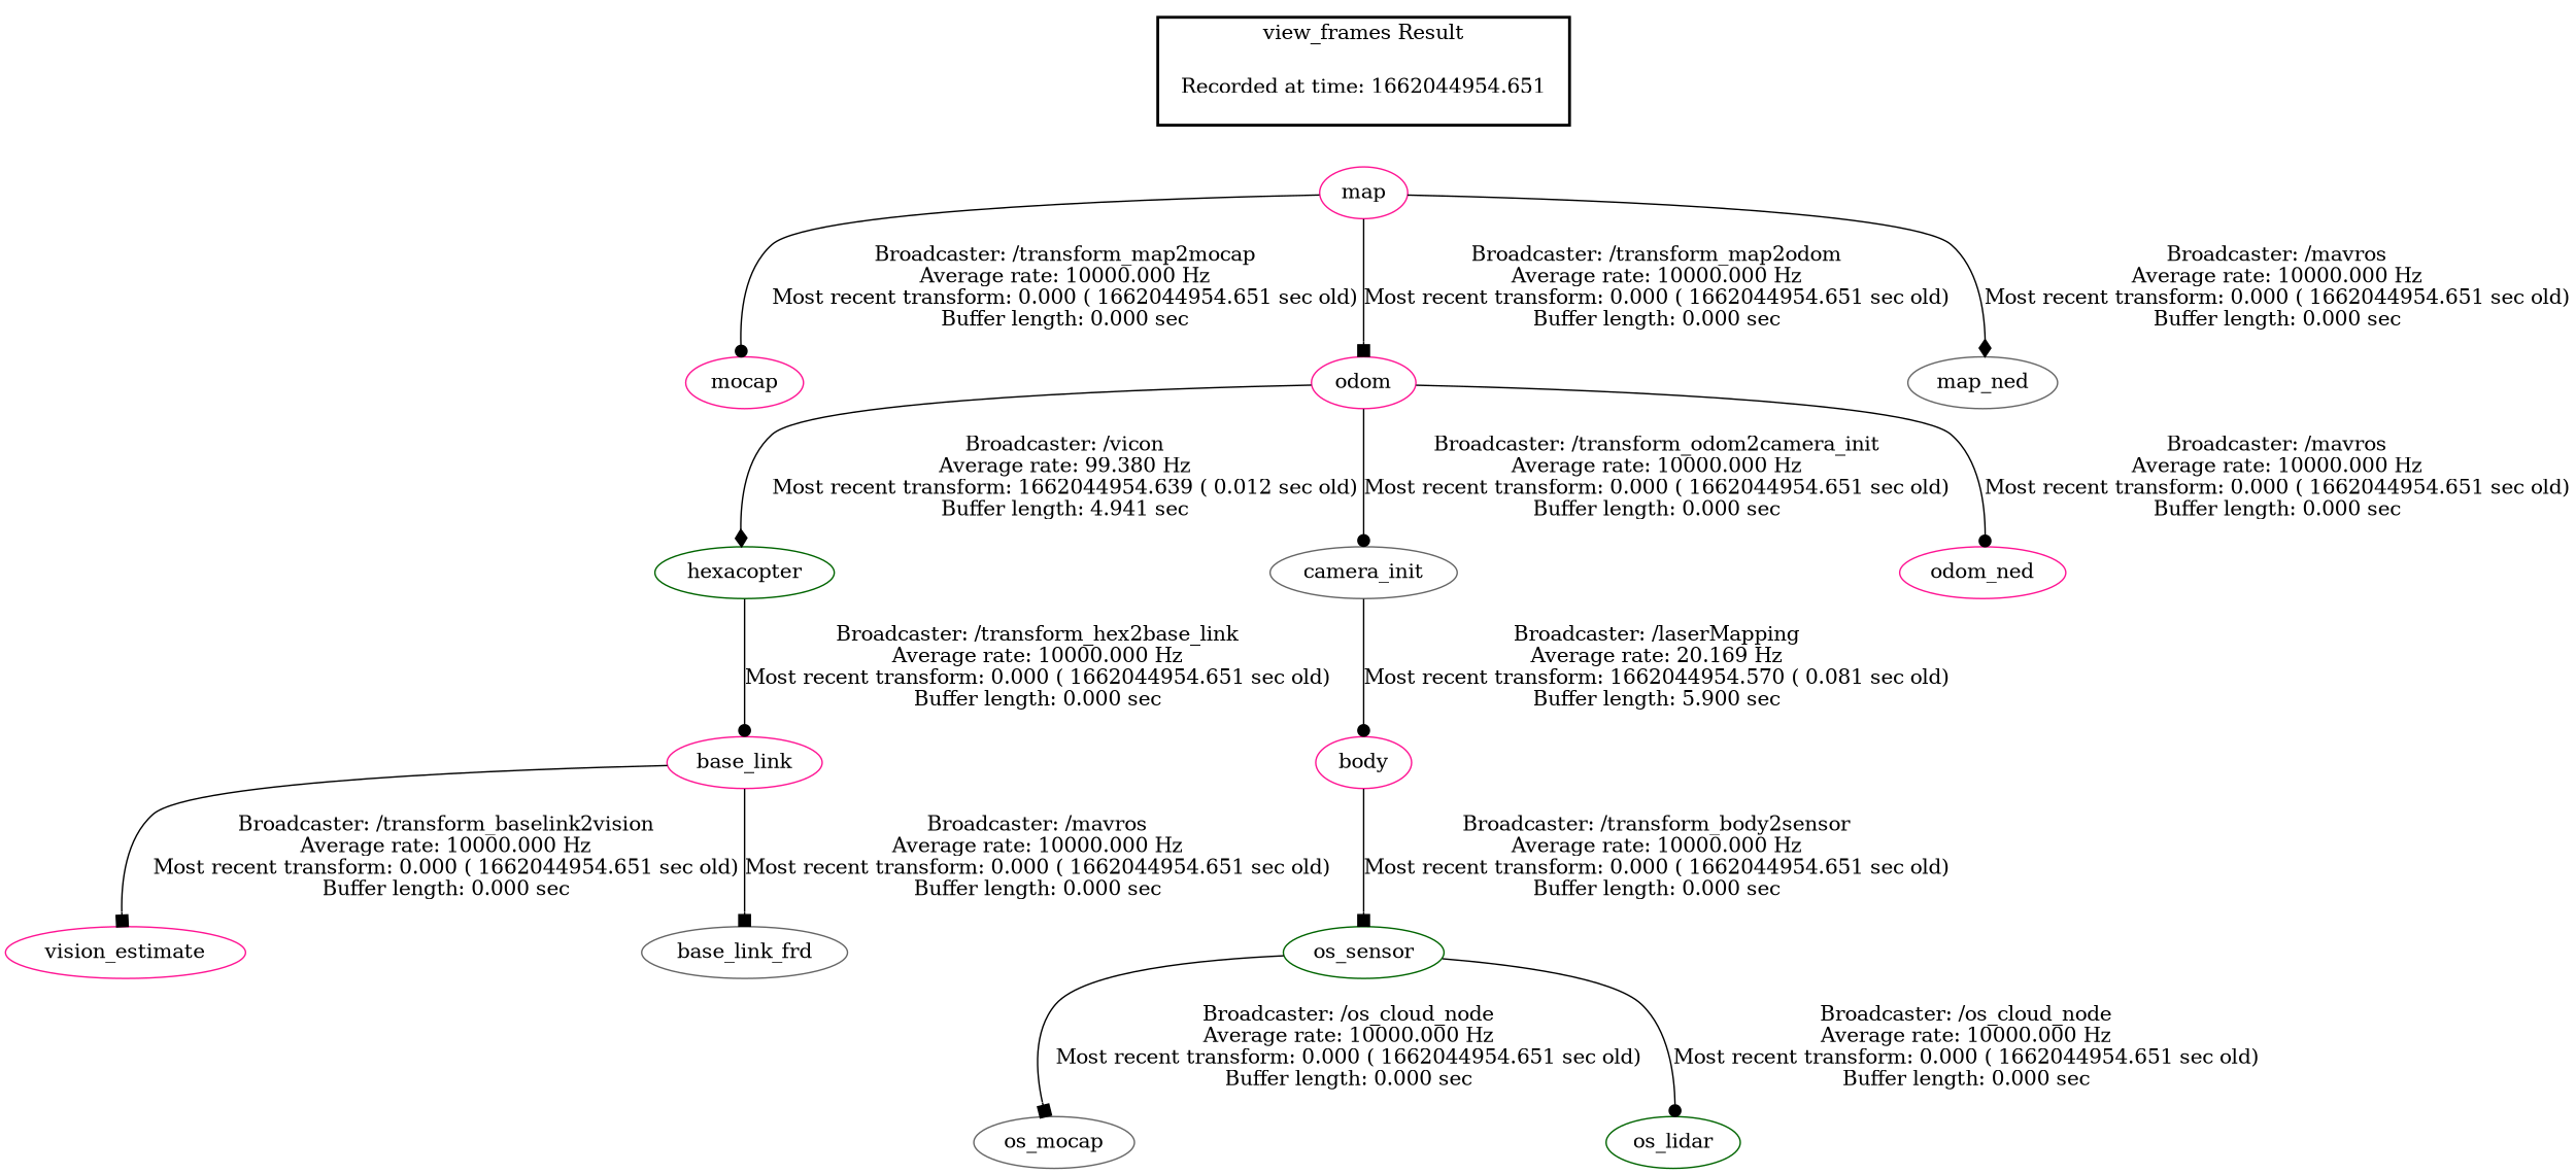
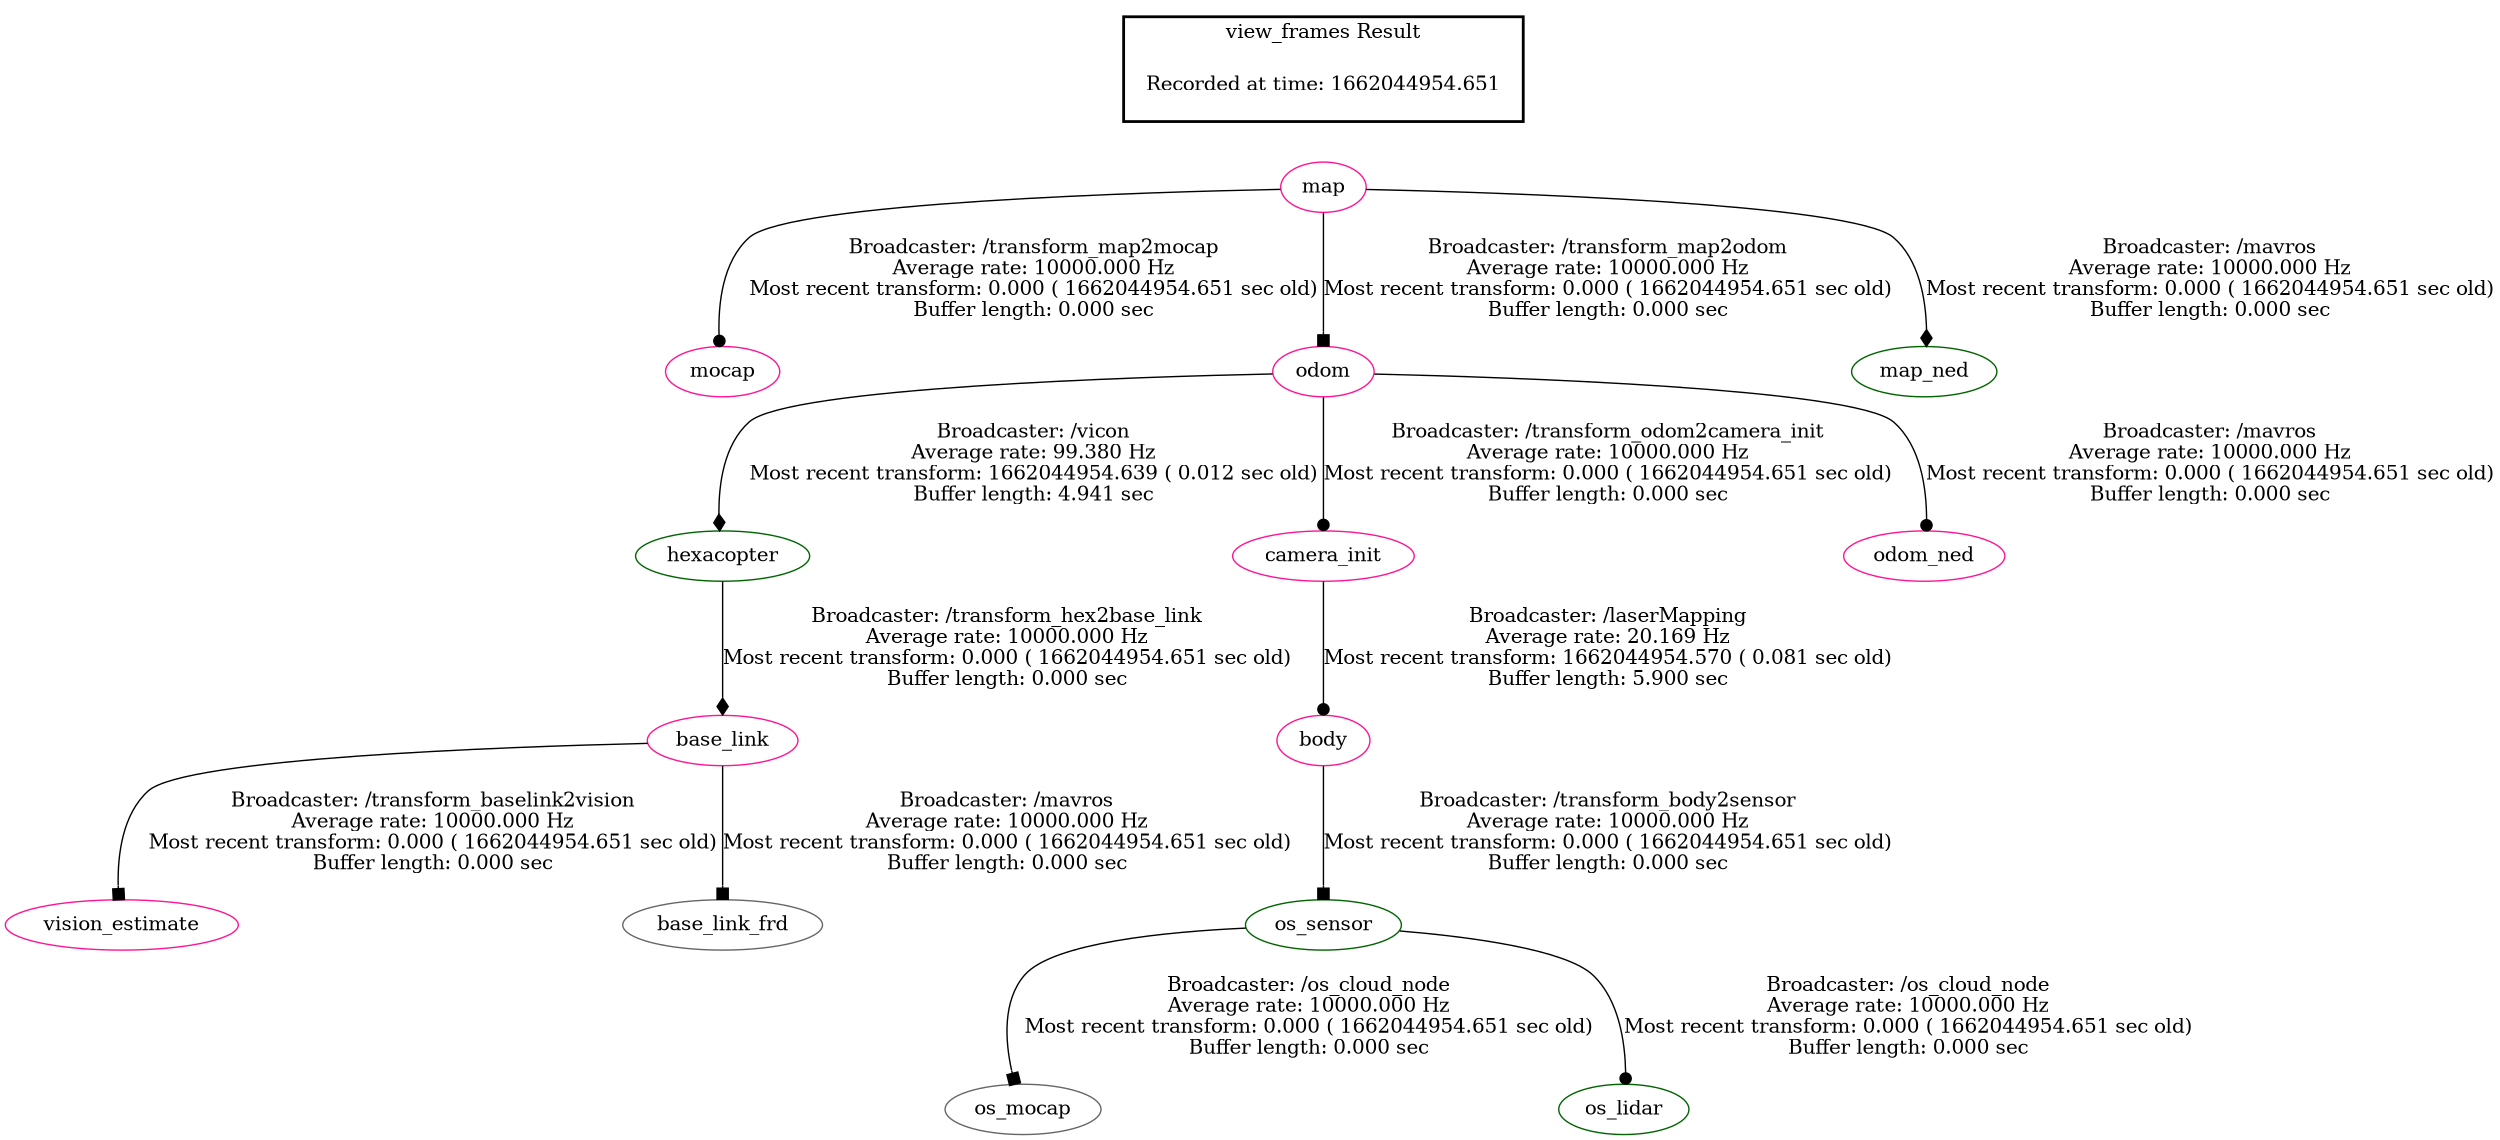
  digraph {
    node [color=deeppink]
    edge [arrowhead=dot]
    "Recorded at time: 1662044954.651" [shape=plaintext]
    map
    hexacopter [color=darkgreen]
    base_link
    vision_estimate
    base_link_frd [color=gray40]
    mocap
    odom
-   map_ned [color=gray40]
-   camera_init [color=gray40]
+   map_ned [color=darkgreen]
+   camera_init
    odom_ned
    body
    os_sensor [color=darkgreen]
    n14 [color=gray40 label=os_mocap]
    os_lidar [color=darkgreen]
    subgraph cluster_1 {
      color=black
      label="view_frames Result"
      style=bold
      "Recorded at time: 1662044954.651"
    }
    "Recorded at time: 1662044954.651" -> map [style=invis arrowhead=""]
    map -> mocap [label="Broadcaster: /transform_map2mocap\nAverage rate: 10000.000 Hz\nMost recent transform: 0.000 ( 1662044954.651 sec old)\nBuffer length: 0.000 sec\n"]
    map -> odom [arrowhead=box label="Broadcaster: /transform_map2odom\nAverage rate: 10000.000 Hz\nMost recent transform: 0.000 ( 1662044954.651 sec old)\nBuffer length: 0.000 sec\n"]
    map -> map_ned [arrowhead=diamond label="Broadcaster: /mavros\nAverage rate: 10000.000 Hz\nMost recent transform: 0.000 ( 1662044954.651 sec old)\nBuffer length: 0.000 sec\n"]
-   hexacopter -> base_link [label="Broadcaster: /transform_hex2base_link\nAverage rate: 10000.000 Hz\nMost recent transform: 0.000 ( 1662044954.651 sec old)\nBuffer length: 0.000 sec\n"]
+   hexacopter -> base_link [arrowhead=diamond label="Broadcaster: /transform_hex2base_link\nAverage rate: 10000.000 Hz\nMost recent transform: 0.000 ( 1662044954.651 sec old)\nBuffer length: 0.000 sec\n"]
    base_link -> vision_estimate [arrowhead=box label="Broadcaster: /transform_baselink2vision\nAverage rate: 10000.000 Hz\nMost recent transform: 0.000 ( 1662044954.651 sec old)\nBuffer length: 0.000 sec\n"]
    base_link -> base_link_frd [arrowhead=box label="Broadcaster: /mavros\nAverage rate: 10000.000 Hz\nMost recent transform: 0.000 ( 1662044954.651 sec old)\nBuffer length: 0.000 sec\n"]
    odom -> hexacopter [arrowhead=diamond label="Broadcaster: /vicon\nAverage rate: 99.380 Hz\nMost recent transform: 1662044954.639 ( 0.012 sec old)\nBuffer length: 4.941 sec\n"]
    odom -> camera_init [label="Broadcaster: /transform_odom2camera_init\nAverage rate: 10000.000 Hz\nMost recent transform: 0.000 ( 1662044954.651 sec old)\nBuffer length: 0.000 sec\n"]
    odom -> odom_ned [label="Broadcaster: /mavros\nAverage rate: 10000.000 Hz\nMost recent transform: 0.000 ( 1662044954.651 sec old)\nBuffer length: 0.000 sec\n"]
    camera_init -> body [label="Broadcaster: /laserMapping\nAverage rate: 20.169 Hz\nMost recent transform: 1662044954.570 ( 0.081 sec old)\nBuffer length: 5.900 sec\n"]
    body -> os_sensor [arrowhead=box label="Broadcaster: /transform_body2sensor\nAverage rate: 10000.000 Hz\nMost recent transform: 0.000 ( 1662044954.651 sec old)\nBuffer length: 0.000 sec\n"]
    os_sensor -> n14 [arrowhead=box label="Broadcaster: /os_cloud_node\nAverage rate: 10000.000 Hz\nMost recent transform: 0.000 ( 1662044954.651 sec old)\nBuffer length: 0.000 sec\n"]
    os_sensor -> os_lidar [label="Broadcaster: /os_cloud_node\nAverage rate: 10000.000 Hz\nMost recent transform: 0.000 ( 1662044954.651 sec old)\nBuffer length: 0.000 sec\n"]
  }
